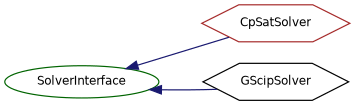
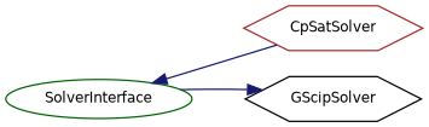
  digraph {
    rankdir=LR
    node [fillcolor=white fontname=Helvetica fontsize=10 shape=hexagon style=filled]
    edge [color=midnightblue dir=back fontname=Helvetica fontsize=10 labelfontname=Helvetica labelfontsize=10 style=solid]
    n1 [color=darkgreen height=0.2 label=SolverInterface shape=ellipse width=0.4]
    n2 [color=brown height=0.2 label=CpSatSolver width=0.4]
    n3 [color=black height=0.2 label=GScipSolver width=0.4]
    n1 -> n2
-   n1 -> n3
+   n3 -> n1
  }
